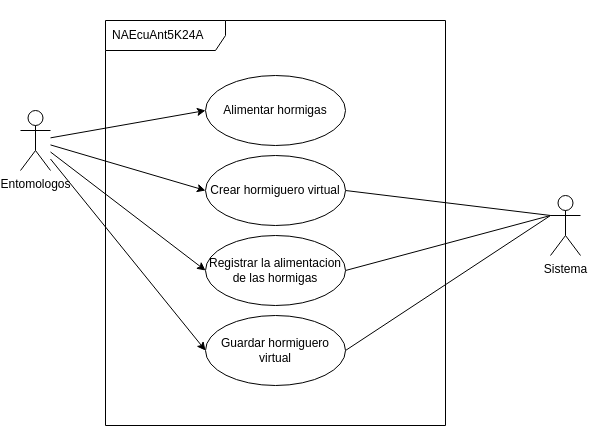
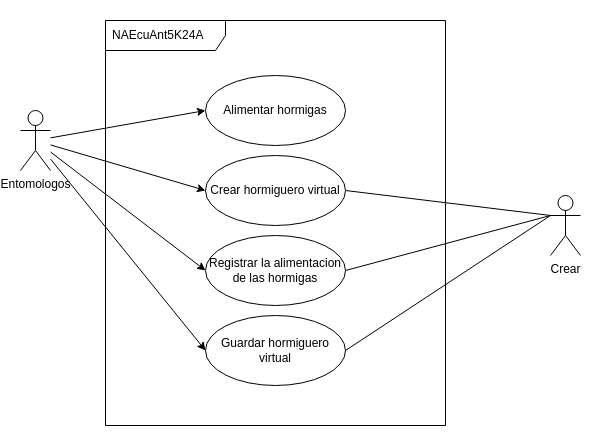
  <mxCell id="0" />
  <mxCell id="1" parent="0" />
  <mxCell id="2" style="edgeStyle=none;html=1;entryX=0;entryY=0.5;entryDx=0;entryDy=0;" edge="1" parent="1" source="6" target="13"><mxGeometry relative="1" as="geometry" /></mxCell>
  <mxCell id="3" style="edgeStyle=none;html=1;entryX=0;entryY=0.5;entryDx=0;entryDy=0;" edge="1" parent="1" source="6" target="8"><mxGeometry relative="1" as="geometry" /></mxCell>
  <mxCell id="4" style="edgeStyle=none;html=1;entryX=0;entryY=0.5;entryDx=0;entryDy=0;" edge="1" parent="1" source="6" target="10"><mxGeometry relative="1" as="geometry" /></mxCell>
  <mxCell id="5" style="edgeStyle=none;html=1;entryX=0;entryY=0.5;entryDx=0;entryDy=0;" edge="1" parent="1" source="6" target="12"><mxGeometry relative="1" as="geometry" /></mxCell>
  <mxCell id="6" value="Entomologos" style="shape=umlActor;verticalLabelPosition=bottom;verticalAlign=top;html=1;" vertex="1" parent="1"><mxGeometry x="20" y="110" width="30" height="60" as="geometry" /></mxCell>
  <mxCell id="7" style="edgeStyle=none;html=1;exitX=1;exitY=0.5;exitDx=0;exitDy=0;entryX=0;entryY=0.333;entryDx=0;entryDy=0;entryPerimeter=0;endArrow=none;endFill=0;" edge="1" parent="1" source="8" target="14"><mxGeometry relative="1" as="geometry" /></mxCell>
  <mxCell id="8" value="Crear hormiguero virtual" style="ellipse;whiteSpace=wrap;html=1;" vertex="1" parent="1"><mxGeometry x="205" y="155" width="140" height="70" as="geometry" /></mxCell>
  <mxCell id="9" style="edgeStyle=none;html=1;exitX=1;exitY=0.5;exitDx=0;exitDy=0;endArrow=none;endFill=0;" edge="1" parent="1" source="10"><mxGeometry relative="1" as="geometry"><mxPoint x="550" y="215" as="targetPoint" /></mxGeometry></mxCell>
  <mxCell id="10" value="Registrar la alimentacion de las hormigas" style="ellipse;whiteSpace=wrap;html=1;" vertex="1" parent="1"><mxGeometry x="205" y="235" width="140" height="70" as="geometry" /></mxCell>
  <mxCell id="11" style="edgeStyle=none;html=1;exitX=1;exitY=0.5;exitDx=0;exitDy=0;endArrow=none;endFill=0;" edge="1" parent="1" source="12"><mxGeometry relative="1" as="geometry"><mxPoint x="550" y="215" as="targetPoint" /></mxGeometry></mxCell>
  <mxCell id="12" value="Guardar hormiguero virtual" style="ellipse;whiteSpace=wrap;html=1;" vertex="1" parent="1"><mxGeometry x="205" y="315" width="140" height="70" as="geometry" /></mxCell>
  <mxCell id="13" value="Alimentar hormigas" style="ellipse;whiteSpace=wrap;html=1;" vertex="1" parent="1"><mxGeometry x="205" y="75" width="140" height="70" as="geometry" /></mxCell>
- <mxCell id="14" value="Sistema" style="shape=umlActor;verticalLabelPosition=bottom;verticalAlign=top;html=1;" vertex="1" parent="1"><mxGeometry x="550" y="195" width="30" height="60" as="geometry" /></mxCell>
+ <mxCell id="14" value="Crear" style="shape=umlActor;verticalLabelPosition=bottom;verticalAlign=top;html=1;" vertex="1" parent="1"><mxGeometry x="550" y="195" width="30" height="60" as="geometry" /></mxCell>
  <mxCell id="15" value="NAEcuAnt5K24A" style="shape=umlFrame;whiteSpace=wrap;html=1;width=120;height=30;boundedLbl=1;verticalAlign=middle;align=left;spacingLeft=5;" vertex="1" parent="1"><mxGeometry x="105" y="20" width="340" height="405" as="geometry" /></mxCell>
